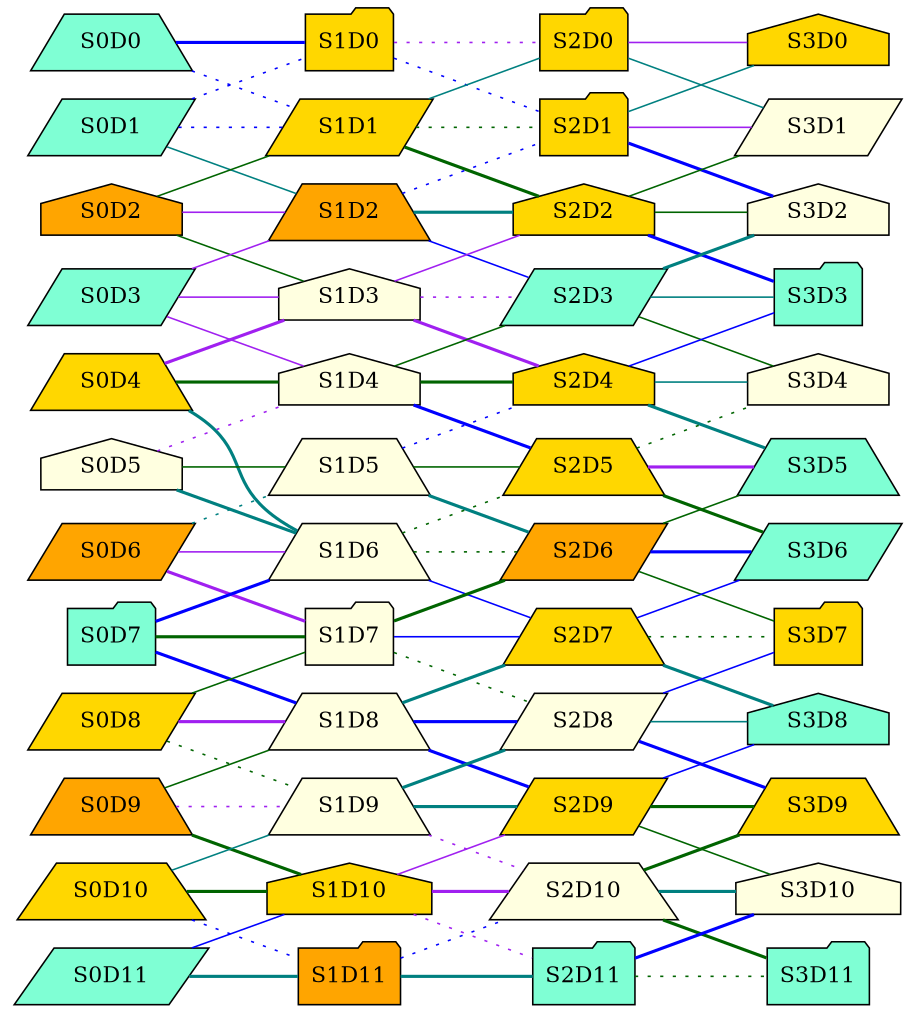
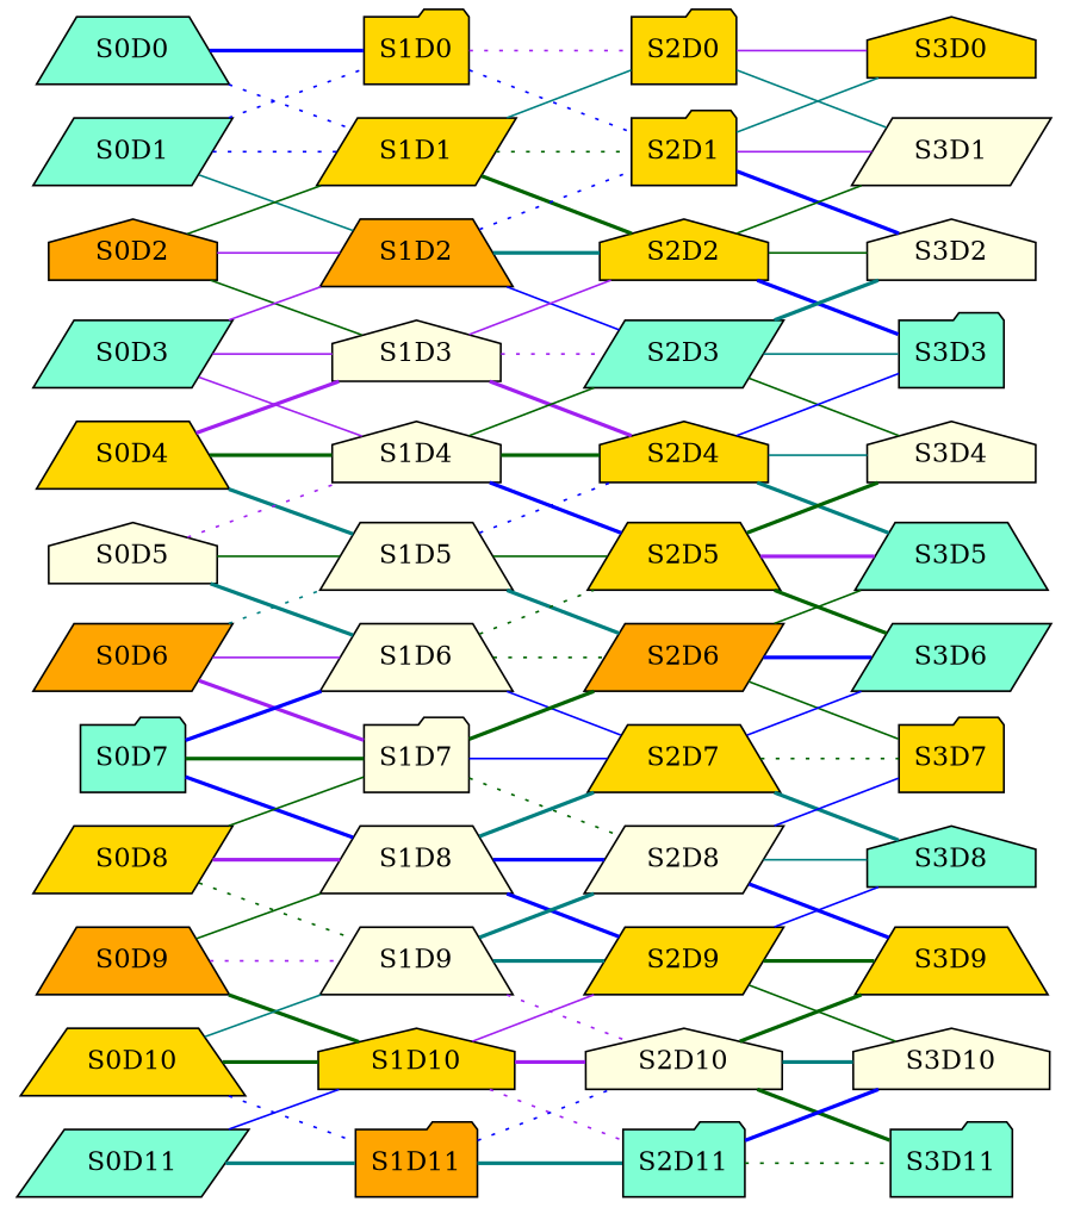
  graph {
    rankdir=LR
    node [fillcolor=gold shape=trapezium style=filled]
    edge [color=darkgreen style=bold]
    S0D0 [fillcolor=aquamarine]
    S1D0 [shape=folder]
    S1D1 [shape=parallelogram]
    S2D0 [shape=folder]
    S2D1 [shape=folder]
    S2D2 [shape=house]
    S3D0 [shape=house]
    S3D1 [fillcolor=lightyellow shape=parallelogram]
    S3D2 [fillcolor=lightyellow shape=house]
    S0D1 [fillcolor=aquamarine shape=parallelogram]
    S1D2 [fillcolor=orange]
    S2D3 [fillcolor=aquamarine shape=parallelogram]
    S3D3 [fillcolor=aquamarine shape=folder]
    S0D2 [fillcolor=orange shape=house]
    S1D3 [fillcolor=lightyellow shape=house]
    S2D4 [shape=house]
    S3D4 [fillcolor=lightyellow shape=house]
    S0D3 [fillcolor=aquamarine shape=parallelogram]
    S1D4 [fillcolor=lightyellow shape=house]
    S2D5
    S3D5 [fillcolor=aquamarine]
    S0D4
    S1D5 [fillcolor=lightyellow]
    S2D6 [fillcolor=orange shape=parallelogram]
    S3D6 [fillcolor=aquamarine shape=parallelogram]
    S0D5 [fillcolor=lightyellow shape=house]
    S1D6 [fillcolor=lightyellow]
    S2D7
    S3D7 [shape=folder]
    S0D6 [fillcolor=orange shape=parallelogram]
    S1D7 [fillcolor=lightyellow shape=folder]
    S2D8 [fillcolor=lightyellow shape=parallelogram]
    S3D8 [fillcolor=aquamarine shape=house]
    S0D7 [fillcolor=aquamarine shape=folder]
    S1D8 [fillcolor=lightyellow]
    S2D9 [shape=parallelogram]
    S3D9
    S0D8 [shape=parallelogram]
    S1D9 [fillcolor=lightyellow]
-   S2D10 [fillcolor=lightyellow]
+   S2D10 [fillcolor=lightyellow shape=house]
    S3D10 [fillcolor=lightyellow shape=house]
    S0D9 [fillcolor=orange]
    S1D10 [shape=house]
    S2D11 [fillcolor=aquamarine shape=folder]
    S3D11 [fillcolor=aquamarine shape=folder]
    S0D10
    S1D11 [fillcolor=orange shape=folder]
    S0D11 [fillcolor=aquamarine shape=parallelogram]
    S0D0 -- S1D0 [color=blue]
    S0D0 -- S1D1 [color=blue style=dotted]
    S1D0 -- S2D0 [color=purple style=dotted]
    S1D0 -- S2D1 [color=blue style=dotted]
    S1D1 -- S2D0 [color=teal style=solid]
    S1D1 -- S2D1 [style=dotted]
    S1D1 -- S2D2
    S2D0 -- S3D0 [color=purple style=solid]
    S2D0 -- S3D1 [color=teal style=solid]
    S2D1 -- S3D0 [color=teal style=solid]
    S2D1 -- S3D1 [color=purple style=solid]
    S2D1 -- S3D2 [color=blue]
    S2D2 -- S3D1 [style=solid]
    S2D2 -- S3D2 [style=solid]
    S2D2 -- S3D3 [color=blue]
    S0D1 -- S1D0 [color=blue style=dotted]
    S0D1 -- S1D1 [color=blue style=dotted]
    S0D1 -- S1D2 [color=teal style=solid]
    S1D2 -- S2D1 [color=blue style=dotted]
    S1D2 -- S2D2 [color=teal]
    S1D2 -- S2D3 [color=blue style=solid]
    S2D3 -- S3D2 [color=teal]
    S2D3 -- S3D3 [color=teal style=solid]
    S2D3 -- S3D4 [style=solid]
    S0D2 -- S1D1 [style=solid]
    S0D2 -- S1D2 [color=purple style=solid]
    S0D2 -- S1D3 [style=solid]
    S1D3 -- S2D2 [color=purple style=solid]
    S1D3 -- S2D3 [color=purple style=dotted]
    S1D3 -- S2D4 [color=purple]
    S2D4 -- S3D3 [color=blue style=solid]
    S2D4 -- S3D4 [color=teal style=solid]
    S2D4 -- S3D5 [color=teal]
    S0D3 -- S1D2 [color=purple style=solid]
    S0D3 -- S1D3 [color=purple style=solid]
    S0D3 -- S1D4 [color=purple style=solid]
    S1D4 -- S2D3 [style=solid]
    S1D4 -- S2D4
    S1D4 -- S2D5 [color=blue]
-   S2D5 -- S3D4 [style=dotted]
+   S2D5 -- S3D4
    S2D5 -- S3D5 [color=purple]
    S2D5 -- S3D6
    S0D4 -- S1D3 [color=purple]
    S0D4 -- S1D4
-   S0D4 -- S1D6 [color=teal]
+   S0D4 -- S1D5 [color=teal]
    S1D5 -- S2D4 [color=blue style=dotted]
    S1D5 -- S2D5 [style=solid]
    S1D5 -- S2D6 [color=teal]
    S2D6 -- S3D5 [style=solid]
    S2D6 -- S3D6 [color=blue]
    S2D6 -- S3D7 [style=solid]
    S0D5 -- S1D4 [color=purple style=dotted]
    S0D5 -- S1D5 [style=solid]
    S0D5 -- S1D6 [color=teal]
    S1D6 -- S2D5 [style=dotted]
    S1D6 -- S2D6 [style=dotted]
    S1D6 -- S2D7 [color=blue style=solid]
    S2D7 -- S3D6 [color=blue style=solid]
    S2D7 -- S3D7 [style=dotted]
    S2D7 -- S3D8 [color=teal]
    S0D6 -- S1D5 [color=teal style=dotted]
    S0D6 -- S1D6 [color=purple style=solid]
    S0D6 -- S1D7 [color=purple]
    S1D7 -- S2D6
    S1D7 -- S2D7 [color=blue style=solid]
    S1D7 -- S2D8 [style=dotted]
    S2D8 -- S3D7 [color=blue style=solid]
    S2D8 -- S3D8 [color=teal style=solid]
    S2D8 -- S3D9 [color=blue]
    S0D7 -- S1D6 [color=blue]
    S0D7 -- S1D7
    S0D7 -- S1D8 [color=blue]
    S1D8 -- S2D7 [color=teal]
    S1D8 -- S2D8 [color=blue]
    S1D8 -- S2D9 [color=blue]
    S2D9 -- S3D8 [color=blue style=solid]
    S2D9 -- S3D9
    S2D9 -- S3D10 [style=solid]
    S0D8 -- S1D7 [style=solid]
    S0D8 -- S1D8 [color=purple]
    S0D8 -- S1D9 [style=dotted]
    S1D9 -- S2D8 [color=teal]
    S1D9 -- S2D9 [color=teal]
    S1D9 -- S2D10 [color=purple style=dotted]
    S2D10 -- S3D9
    S2D10 -- S3D10 [color=teal]
    S2D10 -- S3D11
    S0D9 -- S1D8 [style=solid]
    S0D9 -- S1D9 [color=purple style=dotted]
    S0D9 -- S1D10
    S1D10 -- S2D9 [color=purple style=solid]
    S1D10 -- S2D10 [color=purple]
    S1D10 -- S2D11 [color=purple style=dotted]
    S2D11 -- S3D10 [color=blue]
    S2D11 -- S3D11 [style=dotted]
    S0D10 -- S1D9 [color=teal style=solid]
    S0D10 -- S1D10
    S0D10 -- S1D11 [color=blue style=dotted]
    S1D11 -- S2D10 [color=blue style=dotted]
    S1D11 -- S2D11 [color=teal]
    S0D11 -- S1D10 [color=blue style=solid]
    S0D11 -- S1D11 [color=teal]
  }
